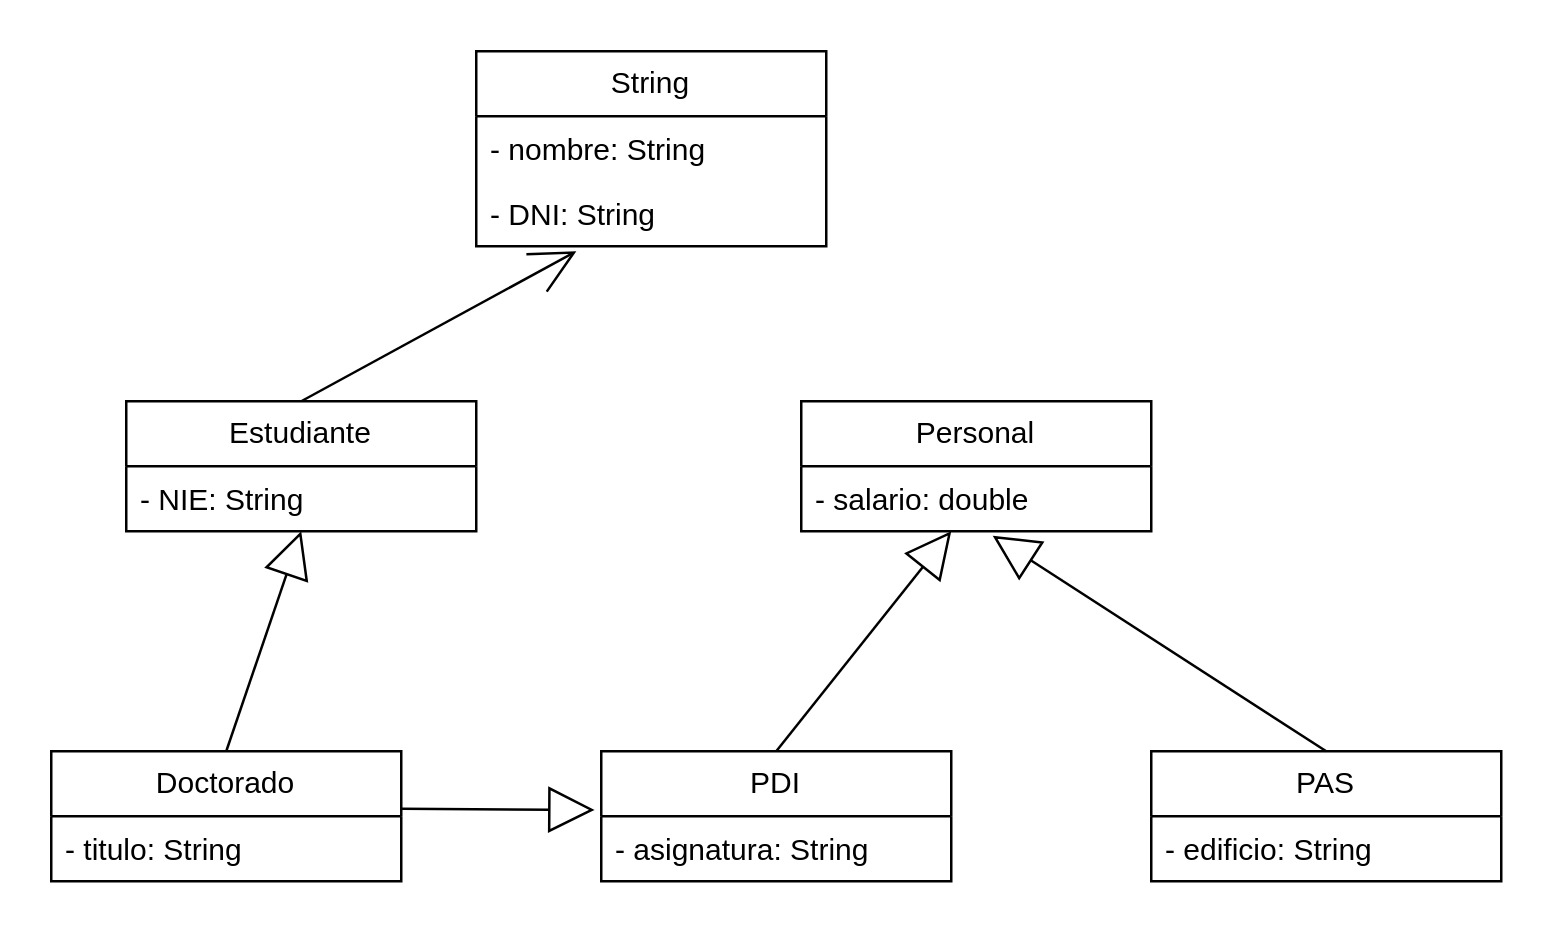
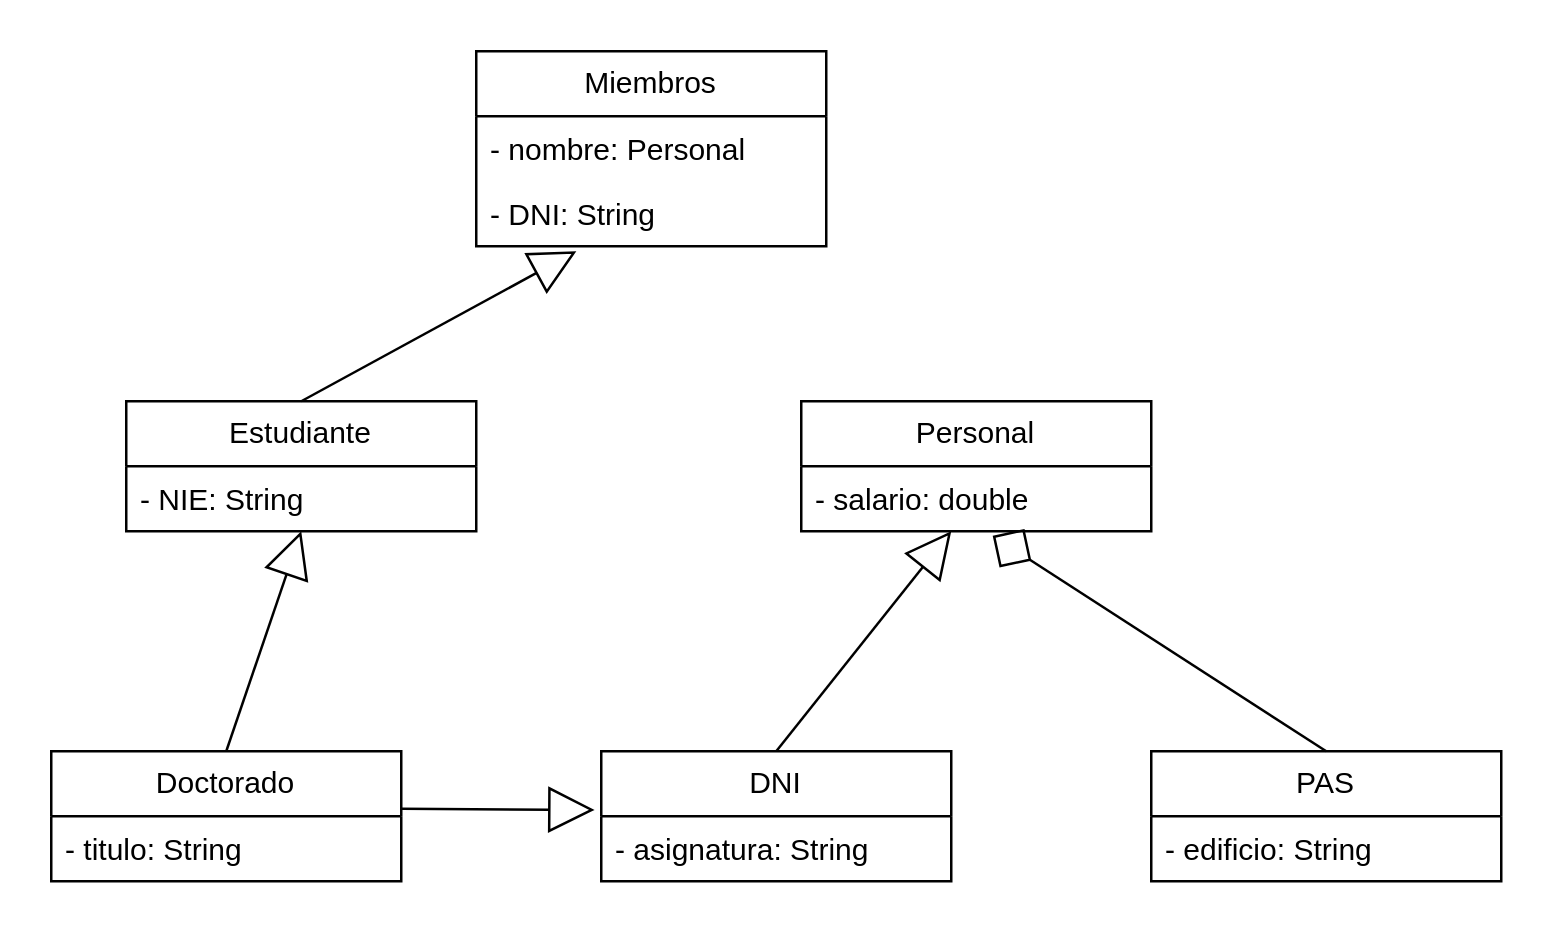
  <mxCell id="0" />
  <mxCell id="1" parent="0" />
- <mxCell id="2" value="String" style="swimlane;fontStyle=0;childLayout=stackLayout;horizontal=1;startSize=26;fillColor=none;horizontalStack=0;resizeParent=1;resizeParentMax=0;resizeLast=0;collapsible=1;marginBottom=0;whiteSpace=wrap;html=1;" vertex="1" parent="1"><mxGeometry x="190" y="20" width="140" height="78" as="geometry" /></mxCell>
- <mxCell id="3" value="- nombre: String" style="text;strokeColor=none;fillColor=none;align=left;verticalAlign=top;spacingLeft=4;spacingRight=4;overflow=hidden;rotatable=0;points=[[0,0.5],[1,0.5]];portConstraint=eastwest;whiteSpace=wrap;html=1;" vertex="1" parent="2"><mxGeometry y="26" width="140" height="26" as="geometry" /></mxCell>
+ <mxCell id="2" value="Miembros" style="swimlane;fontStyle=0;childLayout=stackLayout;horizontal=1;startSize=26;fillColor=none;horizontalStack=0;resizeParent=1;resizeParentMax=0;resizeLast=0;collapsible=1;marginBottom=0;whiteSpace=wrap;html=1;" vertex="1" parent="1"><mxGeometry x="190" y="20" width="140" height="78" as="geometry" /></mxCell>
+ <mxCell id="3" value="- nombre: Personal" style="text;strokeColor=none;fillColor=none;align=left;verticalAlign=top;spacingLeft=4;spacingRight=4;overflow=hidden;rotatable=0;points=[[0,0.5],[1,0.5]];portConstraint=eastwest;whiteSpace=wrap;html=1;" vertex="1" parent="2"><mxGeometry y="26" width="140" height="26" as="geometry" /></mxCell>
  <mxCell id="4" value="- DNI: String" style="text;strokeColor=none;fillColor=none;align=left;verticalAlign=top;spacingLeft=4;spacingRight=4;overflow=hidden;rotatable=0;points=[[0,0.5],[1,0.5]];portConstraint=eastwest;whiteSpace=wrap;html=1;" vertex="1" parent="2"><mxGeometry y="52" width="140" height="26" as="geometry" /></mxCell>
  <mxCell id="5" value="Estudiante" style="swimlane;fontStyle=0;childLayout=stackLayout;horizontal=1;startSize=26;fillColor=none;horizontalStack=0;resizeParent=1;resizeParentMax=0;resizeLast=0;collapsible=1;marginBottom=0;whiteSpace=wrap;html=1;" vertex="1" parent="1"><mxGeometry x="50" y="160" width="140" height="52" as="geometry" /></mxCell>
  <mxCell id="6" value="- NIE: String" style="text;strokeColor=none;fillColor=none;align=left;verticalAlign=top;spacingLeft=4;spacingRight=4;overflow=hidden;rotatable=0;points=[[0,0.5],[1,0.5]];portConstraint=eastwest;whiteSpace=wrap;html=1;" vertex="1" parent="5"><mxGeometry y="26" width="140" height="26" as="geometry" /></mxCell>
  <mxCell id="7" value="Personal" style="swimlane;fontStyle=0;childLayout=stackLayout;horizontal=1;startSize=26;fillColor=none;horizontalStack=0;resizeParent=1;resizeParentMax=0;resizeLast=0;collapsible=1;marginBottom=0;whiteSpace=wrap;html=1;" vertex="1" parent="1"><mxGeometry x="320" y="160" width="140" height="52" as="geometry" /></mxCell>
  <mxCell id="8" value="- salario: double" style="text;strokeColor=none;fillColor=none;align=left;verticalAlign=top;spacingLeft=4;spacingRight=4;overflow=hidden;rotatable=0;points=[[0,0.5],[1,0.5]];portConstraint=eastwest;whiteSpace=wrap;html=1;" vertex="1" parent="7"><mxGeometry y="26" width="140" height="26" as="geometry" /></mxCell>
- <mxCell id="9" value="PDI" style="swimlane;fontStyle=0;childLayout=stackLayout;horizontal=1;startSize=26;fillColor=none;horizontalStack=0;resizeParent=1;resizeParentMax=0;resizeLast=0;collapsible=1;marginBottom=0;whiteSpace=wrap;html=1;" vertex="1" parent="1"><mxGeometry x="240" y="300" width="140" height="52" as="geometry" /></mxCell>
+ <mxCell id="9" value="DNI" style="swimlane;fontStyle=0;childLayout=stackLayout;horizontal=1;startSize=26;fillColor=none;horizontalStack=0;resizeParent=1;resizeParentMax=0;resizeLast=0;collapsible=1;marginBottom=0;whiteSpace=wrap;html=1;" vertex="1" parent="1"><mxGeometry x="240" y="300" width="140" height="52" as="geometry" /></mxCell>
  <mxCell id="10" value="- asignatura: String" style="text;strokeColor=none;fillColor=none;align=left;verticalAlign=top;spacingLeft=4;spacingRight=4;overflow=hidden;rotatable=0;points=[[0,0.5],[1,0.5]];portConstraint=eastwest;whiteSpace=wrap;html=1;" vertex="1" parent="9"><mxGeometry y="26" width="140" height="26" as="geometry" /></mxCell>
  <mxCell id="11" value="PAS" style="swimlane;fontStyle=0;childLayout=stackLayout;horizontal=1;startSize=26;fillColor=none;horizontalStack=0;resizeParent=1;resizeParentMax=0;resizeLast=0;collapsible=1;marginBottom=0;whiteSpace=wrap;html=1;" vertex="1" parent="1"><mxGeometry x="460" y="300" width="140" height="52" as="geometry" /></mxCell>
  <mxCell id="12" value="- edificio: String" style="text;strokeColor=none;fillColor=none;align=left;verticalAlign=top;spacingLeft=4;spacingRight=4;overflow=hidden;rotatable=0;points=[[0,0.5],[1,0.5]];portConstraint=eastwest;whiteSpace=wrap;html=1;" vertex="1" parent="11"><mxGeometry y="26" width="140" height="26" as="geometry" /></mxCell>
  <mxCell id="13" value="Doctorado" style="swimlane;fontStyle=0;childLayout=stackLayout;horizontal=1;startSize=26;fillColor=none;horizontalStack=0;resizeParent=1;resizeParentMax=0;resizeLast=0;collapsible=1;marginBottom=0;whiteSpace=wrap;html=1;" vertex="1" parent="1"><mxGeometry x="20" y="300" width="140" height="52" as="geometry" /></mxCell>
  <mxCell id="14" value="- titulo: String" style="text;strokeColor=none;fillColor=none;align=left;verticalAlign=top;spacingLeft=4;spacingRight=4;overflow=hidden;rotatable=0;points=[[0,0.5],[1,0.5]];portConstraint=eastwest;whiteSpace=wrap;html=1;" vertex="1" parent="13"><mxGeometry y="26" width="140" height="26" as="geometry" /></mxCell>
- <mxCell id="15" value="" style="endArrow=open;endSize=16;endFill=0;html=1;rounded=0;entryX=0.286;entryY=1.077;entryDx=0;entryDy=0;entryPerimeter=0;exitX=0.5;exitY=0;exitDx=0;exitDy=0;" edge="1" parent="1" source="5" target="4"><mxGeometry width="160" relative="1" as="geometry"><mxPoint x="230" y="220" as="sourcePoint" /><mxPoint x="390" y="220" as="targetPoint" /></mxGeometry></mxCell>
+ <mxCell id="15" value="" style="endArrow=block;endSize=16;endFill=0;html=1;rounded=0;entryX=0.286;entryY=1.077;entryDx=0;entryDy=0;entryPerimeter=0;exitX=0.5;exitY=0;exitDx=0;exitDy=0;" edge="1" parent="1" source="5" target="4"><mxGeometry width="160" relative="1" as="geometry"><mxPoint x="230" y="220" as="sourcePoint" /><mxPoint x="390" y="220" as="targetPoint" /></mxGeometry></mxCell>
  <mxCell id="16" value="" style="endArrow=block;endSize=16;endFill=0;html=1;rounded=0;entryX=0.286;entryY=1.077;entryDx=0;entryDy=0;entryPerimeter=0;exitX=0.5;exitY=0;exitDx=0;exitDy=0;" edge="1" parent="1" source="9"><mxGeometry width="160" relative="1" as="geometry"><mxPoint x="270" y="272" as="sourcePoint" /><mxPoint x="380" y="212" as="targetPoint" /></mxGeometry></mxCell>
- <mxCell id="17" value="" style="endArrow=block;endSize=16;endFill=0;html=1;rounded=0;entryX=0.547;entryY=1.069;entryDx=0;entryDy=0;entryPerimeter=0;exitX=0.5;exitY=0;exitDx=0;exitDy=0;" edge="1" parent="1" source="11" target="8"><mxGeometry width="160" relative="1" as="geometry"><mxPoint x="150" y="190" as="sourcePoint" /><mxPoint x="260" y="130" as="targetPoint" /></mxGeometry></mxCell>
+ <mxCell id="17" value="" style="endArrow=diamond;endSize=16;endFill=0;html=1;rounded=0;entryX=0.547;entryY=1.069;entryDx=0;entryDy=0;entryPerimeter=0;exitX=0.5;exitY=0;exitDx=0;exitDy=0;" edge="1" parent="1" source="11" target="8"><mxGeometry width="160" relative="1" as="geometry"><mxPoint x="150" y="190" as="sourcePoint" /><mxPoint x="260" y="130" as="targetPoint" /></mxGeometry></mxCell>
  <mxCell id="18" value="" style="endArrow=block;endSize=16;endFill=0;html=1;rounded=0;entryX=-0.019;entryY=-0.098;entryDx=0;entryDy=0;entryPerimeter=0;" edge="1" parent="1" target="10"><mxGeometry width="160" relative="1" as="geometry"><mxPoint x="160" y="323" as="sourcePoint" /><mxPoint x="270" y="260" as="targetPoint" /></mxGeometry></mxCell>
  <mxCell id="19" value="" style="endArrow=block;endSize=16;endFill=0;html=1;rounded=0;entryX=0.286;entryY=1.077;entryDx=0;entryDy=0;entryPerimeter=0;exitX=0.5;exitY=0;exitDx=0;exitDy=0;" edge="1" parent="1" source="13"><mxGeometry width="160" relative="1" as="geometry"><mxPoint x="10" y="272" as="sourcePoint" /><mxPoint x="120" y="212" as="targetPoint" /></mxGeometry></mxCell>
